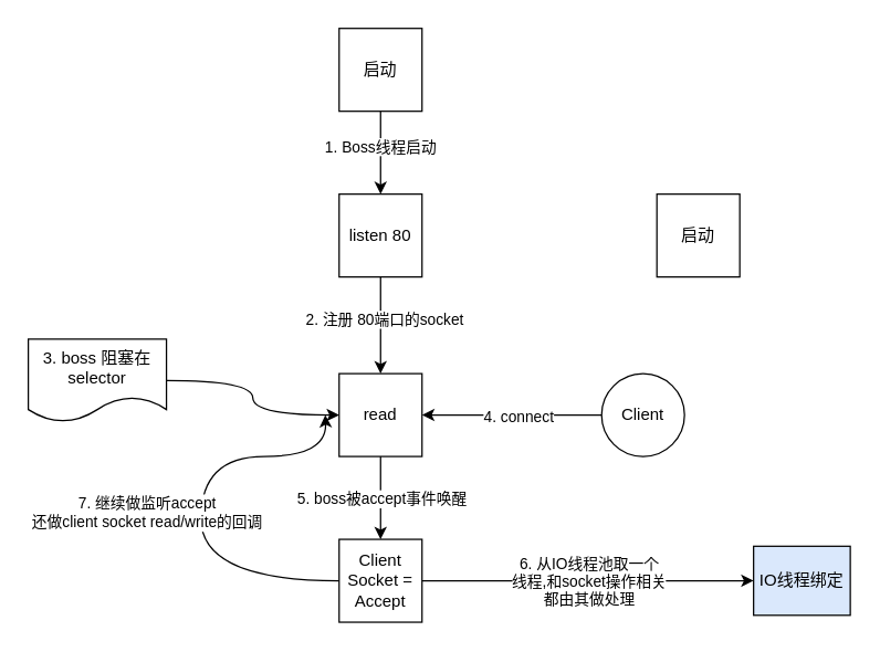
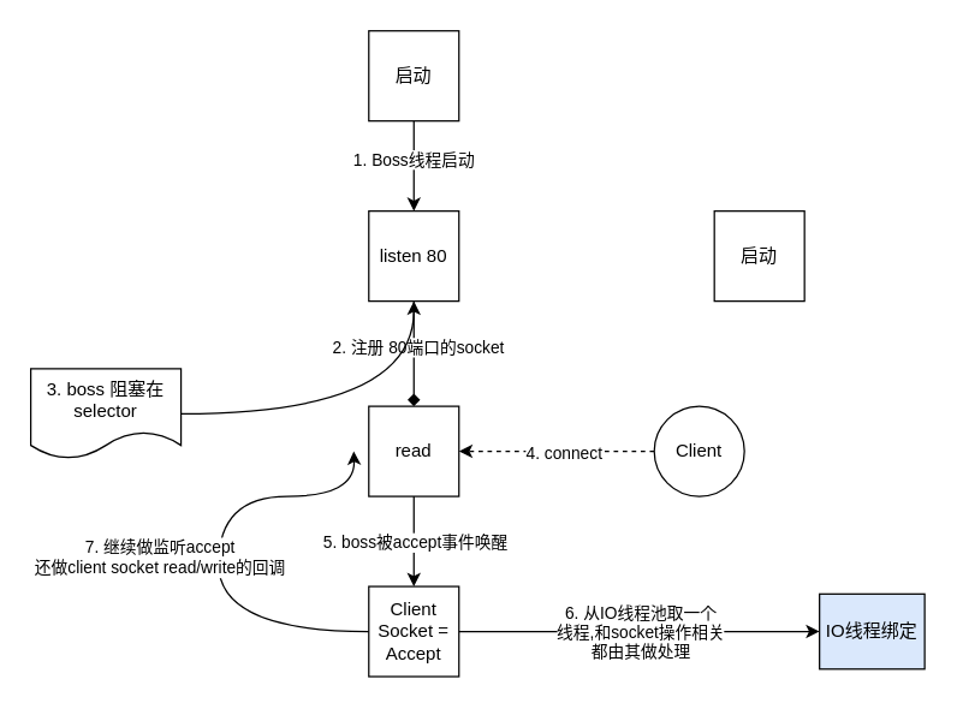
  <mxCell id="0" />
  <mxCell id="1" parent="0" />
  <mxCell id="2" style="edgeStyle=orthogonalEdgeStyle;rounded=0;orthogonalLoop=1;jettySize=auto;html=1;entryX=0.5;entryY=0;entryDx=0;entryDy=0;" edge="1" parent="1" source="4" target="7"><mxGeometry relative="1" as="geometry" /></mxCell>
  <mxCell id="3" value="1. Boss线程启动" style="edgeLabel;html=1;align=center;verticalAlign=middle;resizable=0;points=[];" vertex="1" connectable="0" parent="2"><mxGeometry x="-0.174" y="-1" relative="1" as="geometry"><mxPoint as="offset" /></mxGeometry></mxCell>
  <mxCell id="4" value="启动" style="whiteSpace=wrap;html=1;aspect=fixed;" vertex="1" parent="1"><mxGeometry x="245" y="20" width="60" height="60" as="geometry" /></mxCell>
- <mxCell id="5" style="edgeStyle=orthogonalEdgeStyle;rounded=0;orthogonalLoop=1;jettySize=auto;html=1;exitX=0.5;exitY=1;exitDx=0;exitDy=0;entryX=0.5;entryY=0;entryDx=0;entryDy=0;" edge="1" parent="1" source="7" target="10"><mxGeometry relative="1" as="geometry" /></mxCell>
+ <mxCell id="5" style="edgeStyle=orthogonalEdgeStyle;rounded=0;orthogonalLoop=1;jettySize=auto;html=1;exitX=0.5;exitY=1;exitDx=0;exitDy=0;entryX=0.5;entryY=0;entryDx=0;entryDy=0;endArrow=diamond;" edge="1" parent="1" source="7" target="10"><mxGeometry relative="1" as="geometry" /></mxCell>
  <mxCell id="6" value="2. 注册 80端口的socket" style="edgeLabel;html=1;align=center;verticalAlign=middle;resizable=0;points=[];" vertex="1" connectable="0" parent="5"><mxGeometry x="-0.154" y="2" relative="1" as="geometry"><mxPoint as="offset" /></mxGeometry></mxCell>
  <mxCell id="7" value="listen 80" style="whiteSpace=wrap;html=1;aspect=fixed;" vertex="1" parent="1"><mxGeometry x="245" y="140" width="60" height="60" as="geometry" /></mxCell>
  <mxCell id="8" value="" style="edgeStyle=orthogonalEdgeStyle;rounded=0;orthogonalLoop=1;jettySize=auto;html=1;" edge="1" parent="1" source="10" target="21"><mxGeometry relative="1" as="geometry"><Array as="points"><mxPoint x="275" y="350" /><mxPoint x="275" y="350" /></Array></mxGeometry></mxCell>
  <mxCell id="9" value="5. boss被accept事件唤醒" style="edgeLabel;html=1;align=center;verticalAlign=middle;resizable=0;points=[];" vertex="1" connectable="0" parent="8"><mxGeometry x="-0.188" y="-1" relative="1" as="geometry"><mxPoint x="1" y="6" as="offset" /></mxGeometry></mxCell>
  <mxCell id="10" value="read" style="whiteSpace=wrap;html=1;aspect=fixed;" vertex="1" parent="1"><mxGeometry x="245" y="270" width="60" height="60" as="geometry" /></mxCell>
  <mxCell id="11" value="启动" style="whiteSpace=wrap;html=1;aspect=fixed;" vertex="1" parent="1"><mxGeometry x="475" y="140" width="60" height="60" as="geometry" /></mxCell>
- <mxCell id="12" style="edgeStyle=orthogonalEdgeStyle;rounded=0;orthogonalLoop=1;jettySize=auto;html=1;entryX=0;entryY=0.5;entryDx=0;entryDy=0;curved=1;" edge="1" parent="1" source="13" target="10"><mxGeometry relative="1" as="geometry" /></mxCell>
+ <mxCell id="12" style="edgeStyle=orthogonalEdgeStyle;rounded=0;orthogonalLoop=1;jettySize=auto;html=1;curved=1;" edge="1" parent="1" source="13" target="7"><mxGeometry relative="1" as="geometry" /></mxCell>
  <mxCell id="13" value="3. boss 阻塞在selector" style="shape=document;whiteSpace=wrap;html=1;boundedLbl=1;" vertex="1" parent="1"><mxGeometry x="20" y="245" width="100" height="60" as="geometry" /></mxCell>
- <mxCell id="14" style="edgeStyle=orthogonalEdgeStyle;rounded=0;orthogonalLoop=1;jettySize=auto;html=1;" edge="1" parent="1" source="16" target="10"><mxGeometry relative="1" as="geometry" /></mxCell>
+ <mxCell id="14" style="edgeStyle=orthogonalEdgeStyle;rounded=0;orthogonalLoop=1;jettySize=auto;html=1;dashed=1;" edge="1" parent="1" source="16" target="10"><mxGeometry relative="1" as="geometry" /></mxCell>
  <mxCell id="15" value="4. connect" style="edgeLabel;html=1;align=center;verticalAlign=middle;resizable=0;points=[];" vertex="1" connectable="0" parent="14"><mxGeometry x="-0.066" y="1" relative="1" as="geometry"><mxPoint as="offset" /></mxGeometry></mxCell>
  <mxCell id="16" value="Client" style="ellipse;whiteSpace=wrap;html=1;aspect=fixed;" vertex="1" parent="1"><mxGeometry x="435" y="270" width="60" height="60" as="geometry" /></mxCell>
  <mxCell id="17" value="" style="edgeStyle=orthogonalEdgeStyle;rounded=0;orthogonalLoop=1;jettySize=auto;html=1;" edge="1" parent="1" source="21" target="22"><mxGeometry relative="1" as="geometry" /></mxCell>
  <mxCell id="18" value="6. 从IO线程池取一个&lt;br&gt;线程,和socket操作相关&lt;br&gt;都由其做处理" style="edgeLabel;html=1;align=center;verticalAlign=middle;resizable=0;points=[];" vertex="1" connectable="0" parent="17"><mxGeometry x="-0.328" y="-1" relative="1" as="geometry"><mxPoint x="39" y="-1" as="offset" /></mxGeometry></mxCell>
  <mxCell id="19" style="edgeStyle=orthogonalEdgeStyle;rounded=0;orthogonalLoop=1;jettySize=auto;html=1;curved=1;" edge="1" parent="1" source="21"><mxGeometry relative="1" as="geometry"><mxPoint x="235" y="300" as="targetPoint" /><Array as="points"><mxPoint x="145" y="420" /><mxPoint x="145" y="330" /><mxPoint x="236" y="330" /><mxPoint x="236" y="300" /></Array></mxGeometry></mxCell>
  <mxCell id="20" value="7. 继续做监听accept&lt;br&gt;还做client socket read/write的回调" style="edgeLabel;html=1;align=center;verticalAlign=middle;resizable=0;points=[];" vertex="1" connectable="0" parent="19"><mxGeometry x="-0.089" y="1" relative="1" as="geometry"><mxPoint x="-39" y="-8" as="offset" /></mxGeometry></mxCell>
  <mxCell id="21" value="Client Socket = Accept" style="whiteSpace=wrap;html=1;aspect=fixed;" vertex="1" parent="1"><mxGeometry x="245" y="390" width="60" height="60" as="geometry" /></mxCell>
  <mxCell id="22" value="IO线程绑定" style="whiteSpace=wrap;html=1;fillColor=#dae8fc;" vertex="1" parent="1"><mxGeometry x="545" y="395" width="70" height="50" as="geometry" /></mxCell>
